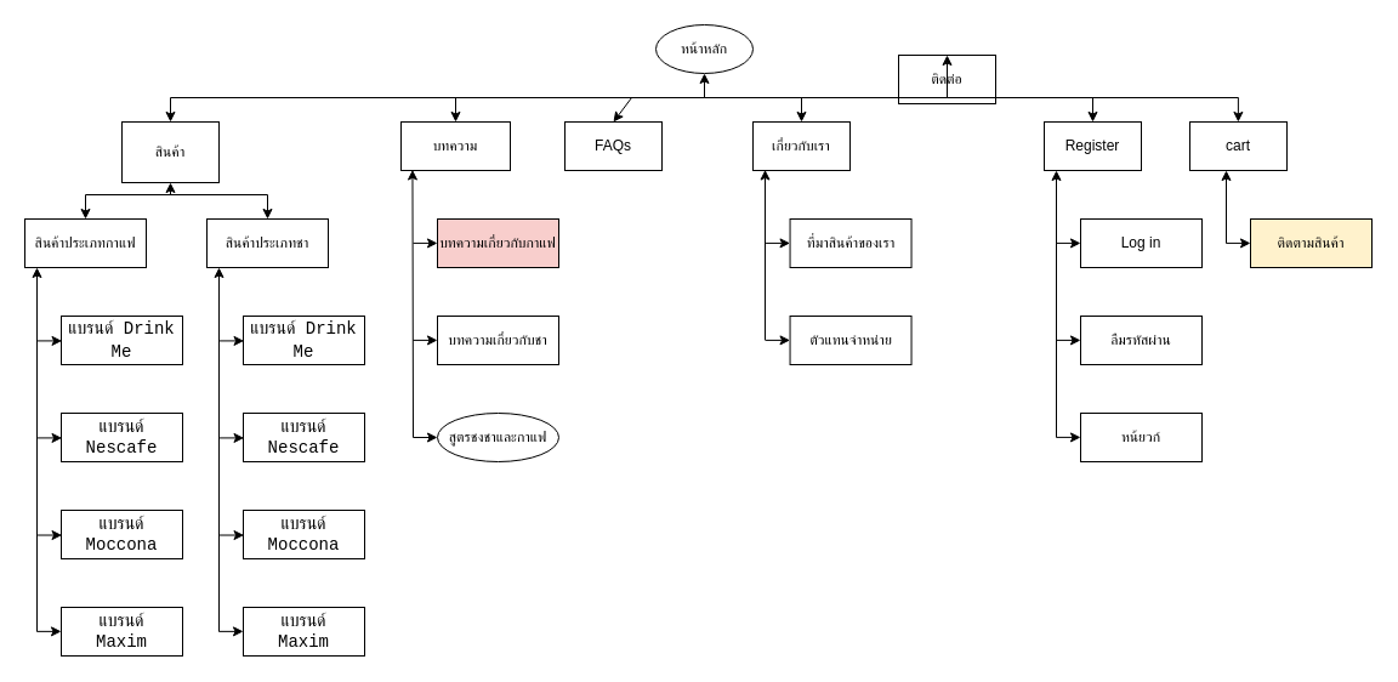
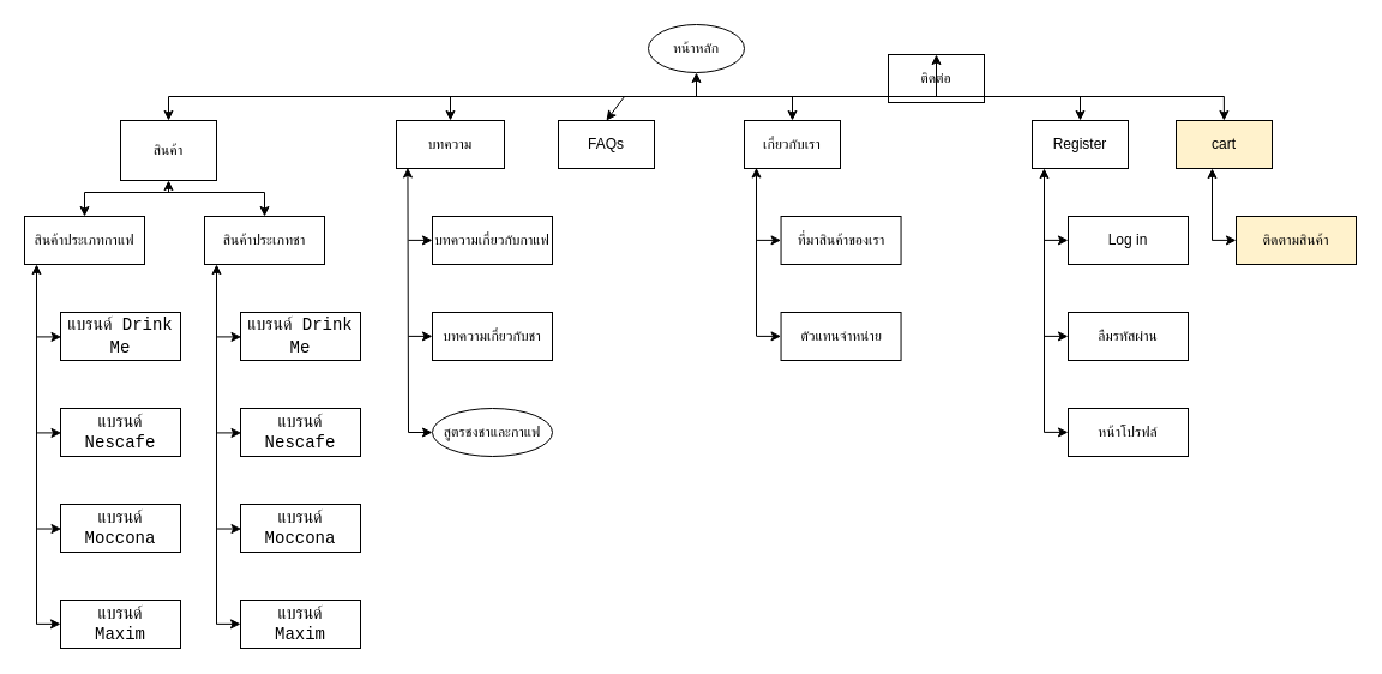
  <mxCell id="0" />
  <mxCell id="1" parent="0" />
  <mxCell id="2" value="หน้าหลัก" style="ellipse;whiteSpace=wrap;html=1;" vertex="1" parent="1"><mxGeometry x="540" y="20" width="80" height="40" as="geometry" /></mxCell>
  <mxCell id="3" value="สินค้า" style="rounded=0;whiteSpace=wrap;html=1;" vertex="1" parent="1"><mxGeometry x="100" y="100" width="80" height="50" as="geometry" /></mxCell>
  <mxCell id="4" value="บทความ" style="rounded=0;whiteSpace=wrap;html=1;" vertex="1" parent="1"><mxGeometry x="330" y="100" width="90" height="40" as="geometry" /></mxCell>
  <mxCell id="5" value="FAQs" style="rounded=0;whiteSpace=wrap;html=1;" vertex="1" parent="1"><mxGeometry x="465" y="100" width="80" height="40" as="geometry" /></mxCell>
  <mxCell id="6" value="เกี่ยวกับเรา" style="rounded=0;whiteSpace=wrap;html=1;" vertex="1" parent="1"><mxGeometry x="620" y="100" width="80" height="40" as="geometry" /></mxCell>
  <mxCell id="7" value="ติดต่อ" style="rounded=0;whiteSpace=wrap;html=1;" vertex="1" parent="1"><mxGeometry x="740" y="45" width="80" height="40" as="geometry" /></mxCell>
  <mxCell id="8" value="Register" style="rounded=0;whiteSpace=wrap;html=1;" vertex="1" parent="1"><mxGeometry x="860" y="100" width="80" height="40" as="geometry" /></mxCell>
  <mxCell id="9" value="" style="endArrow=none;html=1;rounded=0;" edge="1" parent="1"><mxGeometry width="50" height="50" relative="1" as="geometry"><mxPoint x="140" y="80" as="sourcePoint" /><mxPoint x="1020" y="80" as="targetPoint" /></mxGeometry></mxCell>
  <mxCell id="10" value="" style="endArrow=classic;html=1;rounded=0;entryX=0.5;entryY=1;entryDx=0;entryDy=0;" edge="1" parent="1" target="2"><mxGeometry width="50" height="50" relative="1" as="geometry"><mxPoint x="580" y="80" as="sourcePoint" /><mxPoint x="600" y="260" as="targetPoint" /></mxGeometry></mxCell>
  <mxCell id="11" value="" style="endArrow=classic;html=1;rounded=0;entryX=0.5;entryY=0;entryDx=0;entryDy=0;" edge="1" parent="1" target="3"><mxGeometry width="50" height="50" relative="1" as="geometry"><mxPoint x="140" y="80" as="sourcePoint" /><mxPoint x="590" y="200" as="targetPoint" /></mxGeometry></mxCell>
  <mxCell id="12" value="" style="endArrow=classic;html=1;rounded=0;entryX=0.5;entryY=0;entryDx=0;entryDy=0;" edge="1" parent="1" target="4"><mxGeometry width="50" height="50" relative="1" as="geometry"><mxPoint x="375" y="80" as="sourcePoint" /><mxPoint x="310" y="110" as="targetPoint" /></mxGeometry></mxCell>
  <mxCell id="13" value="" style="endArrow=classic;html=1;rounded=0;entryX=0.5;entryY=0;entryDx=0;entryDy=0;" edge="1" parent="1" target="5"><mxGeometry width="50" height="50" relative="1" as="geometry"><mxPoint x="520" y="80" as="sourcePoint" /><mxPoint x="450" y="110" as="targetPoint" /></mxGeometry></mxCell>
  <mxCell id="14" value="" style="endArrow=classic;html=1;rounded=0;" edge="1" parent="1" target="6"><mxGeometry width="50" height="50" relative="1" as="geometry"><mxPoint x="660" y="80" as="sourcePoint" /><mxPoint x="590" y="110" as="targetPoint" /></mxGeometry></mxCell>
  <mxCell id="15" value="" style="endArrow=classic;html=1;rounded=0;entryX=0.5;entryY=0;entryDx=0;entryDy=0;" edge="1" parent="1" target="7"><mxGeometry width="50" height="50" relative="1" as="geometry"><mxPoint x="780" y="80" as="sourcePoint" /><mxPoint x="710" y="110" as="targetPoint" /></mxGeometry></mxCell>
  <mxCell id="16" value="" style="endArrow=classic;html=1;rounded=0;entryX=0.5;entryY=0;entryDx=0;entryDy=0;" edge="1" parent="1" target="8"><mxGeometry width="50" height="50" relative="1" as="geometry"><mxPoint x="900" y="80" as="sourcePoint" /><mxPoint x="830" y="110" as="targetPoint" /></mxGeometry></mxCell>
  <mxCell id="17" value="สินค้าประเภทกาแฟ" style="rounded=0;whiteSpace=wrap;html=1;" vertex="1" parent="1"><mxGeometry x="20" y="180" width="100" height="40" as="geometry" /></mxCell>
  <mxCell id="18" value="สินค้าประเภทชา" style="rounded=0;whiteSpace=wrap;html=1;" vertex="1" parent="1"><mxGeometry x="170" y="180" width="100" height="40" as="geometry" /></mxCell>
- <mxCell id="19" value="บทความเกี่ยวกับกาแฟ" style="rounded=0;whiteSpace=wrap;html=1;fillColor=#f8cecc;" vertex="1" parent="1"><mxGeometry x="360" y="180" width="100" height="40" as="geometry" /></mxCell>
+ <mxCell id="19" value="บทความเกี่ยวกับกาแฟ" style="rounded=0;whiteSpace=wrap;html=1;" vertex="1" parent="1"><mxGeometry x="360" y="180" width="100" height="40" as="geometry" /></mxCell>
  <mxCell id="20" value="บทความเกี่ยวกับชา" style="rounded=0;whiteSpace=wrap;html=1;" vertex="1" parent="1"><mxGeometry x="360" y="260" width="100" height="40" as="geometry" /></mxCell>
  <mxCell id="21" value="สูตรชงชาและกาแฟ" style="ellipse;whiteSpace=wrap;html=1;" vertex="1" parent="1"><mxGeometry x="360" y="340" width="100" height="40" as="geometry" /></mxCell>
  <mxCell id="22" value="" style="endArrow=classic;html=1;rounded=0;entryX=0.105;entryY=0.987;entryDx=0;entryDy=0;entryPerimeter=0;" edge="1" parent="1" target="4"><mxGeometry width="50" height="50" relative="1" as="geometry"><mxPoint x="340" y="360" as="sourcePoint" /><mxPoint x="380" y="200" as="targetPoint" /></mxGeometry></mxCell>
  <mxCell id="23" value="" style="endArrow=classic;html=1;rounded=0;entryX=0;entryY=0.5;entryDx=0;entryDy=0;" edge="1" parent="1" target="21"><mxGeometry width="50" height="50" relative="1" as="geometry"><mxPoint x="340" y="360" as="sourcePoint" /><mxPoint x="450" y="270" as="targetPoint" /></mxGeometry></mxCell>
  <mxCell id="24" value="" style="endArrow=classic;html=1;rounded=0;entryX=0;entryY=0.5;entryDx=0;entryDy=0;" edge="1" parent="1"><mxGeometry width="50" height="50" relative="1" as="geometry"><mxPoint x="340" y="279.9" as="sourcePoint" /><mxPoint x="360" y="279.9" as="targetPoint" /></mxGeometry></mxCell>
  <mxCell id="25" value="" style="endArrow=classic;html=1;rounded=0;entryX=0;entryY=0.5;entryDx=0;entryDy=0;" edge="1" parent="1"><mxGeometry width="50" height="50" relative="1" as="geometry"><mxPoint x="340" y="199.9" as="sourcePoint" /><mxPoint x="360" y="199.9" as="targetPoint" /></mxGeometry></mxCell>
  <mxCell id="26" value="" style="endArrow=none;html=1;rounded=0;" edge="1" parent="1"><mxGeometry width="50" height="50" relative="1" as="geometry"><mxPoint x="70" y="160" as="sourcePoint" /><mxPoint y="160" as="targetPoint" x="220" /></mxGeometry></mxCell>
  <mxCell id="27" value="" style="endArrow=classic;html=1;rounded=0;entryX=0.5;entryY=0;entryDx=0;entryDy=0;" edge="1" parent="1" target="17"><mxGeometry width="50" height="50" relative="1" as="geometry"><mxPoint x="70" y="160" as="sourcePoint" /><mxPoint x="170" y="170" as="targetPoint" /></mxGeometry></mxCell>
  <mxCell id="28" value="" style="endArrow=classic;html=1;rounded=0;entryX=0.5;entryY=0;entryDx=0;entryDy=0;" edge="1" parent="1" target="18"><mxGeometry width="50" height="50" relative="1" as="geometry"><mxPoint y="160" as="sourcePoint" x="220" /><mxPoint x="170" y="170" as="targetPoint" /></mxGeometry></mxCell>
  <mxCell id="29" value="" style="endArrow=classic;html=1;rounded=0;entryX=0.5;entryY=1;entryDx=0;entryDy=0;" edge="1" parent="1" target="3"><mxGeometry width="50" height="50" relative="1" as="geometry"><mxPoint x="140" y="160" as="sourcePoint" /><mxPoint x="170" y="170" as="targetPoint" /></mxGeometry></mxCell>
  <mxCell id="30" value="&lt;div style=&quot;font-family: Consolas, &amp;quot;Courier New&amp;quot;, monospace; font-size: 14px; line-height: 19px;&quot;&gt;&lt;span style=&quot;background-color: rgb(255, 255, 255);&quot;&gt;แบรนด์ Drink Me&lt;/span&gt;&lt;/div&gt;" style="rounded=0;whiteSpace=wrap;html=1;" vertex="1" parent="1"><mxGeometry x="50" y="260" width="100" height="40" as="geometry" /></mxCell>
  <mxCell id="31" value="&lt;span style=&quot;font-family: Consolas, &amp;quot;Courier New&amp;quot;, monospace; font-size: 14px; background-color: rgb(255, 255, 255);&quot;&gt;แบรนด์ Nescafe&lt;/span&gt;" style="rounded=0;whiteSpace=wrap;html=1;" vertex="1" parent="1"><mxGeometry x="50" y="340" width="100" height="40" as="geometry" /></mxCell>
  <mxCell id="32" value="&lt;span style=&quot;font-family: Consolas, &amp;quot;Courier New&amp;quot;, monospace; font-size: 14px; background-color: rgb(255, 255, 255);&quot;&gt;แบรนด์&lt;br&gt;Maxim&lt;br&gt;&lt;/span&gt;" style="rounded=0;whiteSpace=wrap;html=1;" vertex="1" parent="1"><mxGeometry x="50" y="500" width="100" height="40" as="geometry" /></mxCell>
  <mxCell id="33" value="" style="endArrow=classic;html=1;rounded=0;entryX=0.105;entryY=0.987;entryDx=0;entryDy=0;entryPerimeter=0;" edge="1" parent="1"><mxGeometry width="50" height="50" relative="1" as="geometry"><mxPoint x="30" y="520" as="sourcePoint" /><mxPoint x="30" y="220" as="targetPoint" /></mxGeometry></mxCell>
  <mxCell id="34" value="" style="endArrow=classic;html=1;rounded=0;entryX=0;entryY=0.5;entryDx=0;entryDy=0;" edge="1" parent="1"><mxGeometry width="50" height="50" relative="1" as="geometry"><mxPoint x="30.55" y="440.52" as="sourcePoint" /><mxPoint x="50.55" y="440.52" as="targetPoint" /></mxGeometry></mxCell>
  <mxCell id="35" value="" style="endArrow=classic;html=1;rounded=0;entryX=0;entryY=0.5;entryDx=0;entryDy=0;" edge="1" parent="1"><mxGeometry width="50" height="50" relative="1" as="geometry"><mxPoint x="30.55" y="360.42" as="sourcePoint" /><mxPoint x="50.55" y="360.42" as="targetPoint" /></mxGeometry></mxCell>
  <mxCell id="36" value="" style="endArrow=classic;html=1;rounded=0;entryX=0;entryY=0.5;entryDx=0;entryDy=0;" edge="1" parent="1"><mxGeometry width="50" height="50" relative="1" as="geometry"><mxPoint x="30.55" y="280.42" as="sourcePoint" /><mxPoint x="50.55" y="280.42" as="targetPoint" /></mxGeometry></mxCell>
  <mxCell id="37" value="" style="endArrow=classic;html=1;rounded=0;entryX=0;entryY=0.5;entryDx=0;entryDy=0;" edge="1" parent="1"><mxGeometry width="50" height="50" relative="1" as="geometry"><mxPoint x="30" y="519.86" as="sourcePoint" /><mxPoint x="50" y="519.86" as="targetPoint" /></mxGeometry></mxCell>
  <mxCell id="38" value="&lt;span style=&quot;font-family: Consolas, &amp;quot;Courier New&amp;quot;, monospace; font-size: 14px; background-color: rgb(255, 255, 255);&quot;&gt;แบรนด์ Moccona&lt;/span&gt;" style="rounded=0;whiteSpace=wrap;html=1;" vertex="1" parent="1"><mxGeometry x="50" y="420" width="100" height="40" as="geometry" /></mxCell>
  <mxCell id="39" value="&lt;div style=&quot;font-family: Consolas, &amp;quot;Courier New&amp;quot;, monospace; font-size: 14px; line-height: 19px;&quot;&gt;&lt;span style=&quot;background-color: rgb(255, 255, 255);&quot;&gt;แบรนด์ Drink Me&lt;/span&gt;&lt;/div&gt;" style="rounded=0;whiteSpace=wrap;html=1;" vertex="1" parent="1"><mxGeometry x="200" y="260" width="100" height="40" as="geometry" /></mxCell>
  <mxCell id="40" value="&lt;span style=&quot;font-family: Consolas, &amp;quot;Courier New&amp;quot;, monospace; font-size: 14px; background-color: rgb(255, 255, 255);&quot;&gt;แบรนด์ Nescafe&lt;/span&gt;" style="rounded=0;whiteSpace=wrap;html=1;" vertex="1" parent="1"><mxGeometry x="200" y="340" width="100" height="40" as="geometry" /></mxCell>
  <mxCell id="41" value="&lt;span style=&quot;font-family: Consolas, &amp;quot;Courier New&amp;quot;, monospace; font-size: 14px; background-color: rgb(255, 255, 255);&quot;&gt;แบรนด์&lt;br&gt;Maxim&lt;br&gt;&lt;/span&gt;" style="rounded=0;whiteSpace=wrap;html=1;" vertex="1" parent="1"><mxGeometry x="200" y="500" width="100" height="40" as="geometry" /></mxCell>
  <mxCell id="42" value="" style="endArrow=classic;html=1;rounded=0;entryX=0.105;entryY=0.987;entryDx=0;entryDy=0;entryPerimeter=0;" edge="1" parent="1"><mxGeometry width="50" height="50" relative="1" as="geometry"><mxPoint x="180" y="520" as="sourcePoint" /><mxPoint x="180" y="220" as="targetPoint" /></mxGeometry></mxCell>
  <mxCell id="43" value="" style="endArrow=classic;html=1;rounded=0;entryX=0;entryY=0.5;entryDx=0;entryDy=0;" edge="1" parent="1"><mxGeometry width="50" height="50" relative="1" as="geometry"><mxPoint x="180.55" y="440.52" as="sourcePoint" /><mxPoint x="200.55" y="440.52" as="targetPoint" /></mxGeometry></mxCell>
  <mxCell id="44" value="" style="endArrow=classic;html=1;rounded=0;entryX=0;entryY=0.5;entryDx=0;entryDy=0;" edge="1" parent="1"><mxGeometry width="50" height="50" relative="1" as="geometry"><mxPoint x="180.55" y="360.42" as="sourcePoint" /><mxPoint x="200.55" y="360.42" as="targetPoint" /></mxGeometry></mxCell>
  <mxCell id="45" value="" style="endArrow=classic;html=1;rounded=0;entryX=0;entryY=0.5;entryDx=0;entryDy=0;" edge="1" parent="1"><mxGeometry width="50" height="50" relative="1" as="geometry"><mxPoint x="180.55" y="280.42" as="sourcePoint" /><mxPoint x="200.55" y="280.42" as="targetPoint" /></mxGeometry></mxCell>
  <mxCell id="46" value="" style="endArrow=classic;html=1;rounded=0;entryX=0;entryY=0.5;entryDx=0;entryDy=0;" edge="1" parent="1"><mxGeometry width="50" height="50" relative="1" as="geometry"><mxPoint x="180" y="519.86" as="sourcePoint" /><mxPoint x="200" y="519.86" as="targetPoint" /></mxGeometry></mxCell>
  <mxCell id="47" value="&lt;span style=&quot;font-family: Consolas, &amp;quot;Courier New&amp;quot;, monospace; font-size: 14px; background-color: rgb(255, 255, 255);&quot;&gt;แบรนด์ Moccona&lt;/span&gt;" style="rounded=0;whiteSpace=wrap;html=1;" vertex="1" parent="1"><mxGeometry x="200" y="420" width="100" height="40" as="geometry" /></mxCell>
  <mxCell id="48" value="ที่มาสินค้าของเรา" style="rounded=0;whiteSpace=wrap;html=1;" vertex="1" parent="1"><mxGeometry x="650.55" y="180" width="100" height="40" as="geometry" /></mxCell>
  <mxCell id="49" value="ตัวแทนจำหน่าย" style="rounded=0;whiteSpace=wrap;html=1;" vertex="1" parent="1"><mxGeometry x="650.55" y="260" width="100" height="40" as="geometry" /></mxCell>
  <mxCell id="50" value="" style="endArrow=classic;html=1;rounded=0;entryX=0.105;entryY=0.987;entryDx=0;entryDy=0;entryPerimeter=0;" edge="1" parent="1"><mxGeometry width="50" height="50" relative="1" as="geometry"><mxPoint x="630" y="280" as="sourcePoint" /><mxPoint x="630" y="139.48" as="targetPoint" /></mxGeometry></mxCell>
  <mxCell id="51" value="" style="endArrow=classic;html=1;rounded=0;entryX=0;entryY=0.5;entryDx=0;entryDy=0;" edge="1" parent="1"><mxGeometry width="50" height="50" relative="1" as="geometry"><mxPoint x="630.55" y="279.9" as="sourcePoint" /><mxPoint x="650.55" y="279.9" as="targetPoint" /></mxGeometry></mxCell>
  <mxCell id="52" value="" style="endArrow=classic;html=1;rounded=0;entryX=0;entryY=0.5;entryDx=0;entryDy=0;" edge="1" parent="1"><mxGeometry width="50" height="50" relative="1" as="geometry"><mxPoint x="630.55" y="199.9" as="sourcePoint" /><mxPoint x="650.55" y="199.9" as="targetPoint" /></mxGeometry></mxCell>
- <mxCell id="53" value="cart" style="rounded=0;whiteSpace=wrap;html=1;" vertex="1" parent="1"><mxGeometry x="980" y="100" width="80" height="40" as="geometry" /></mxCell>
+ <mxCell id="53" value="cart" style="rounded=0;whiteSpace=wrap;html=1;fillColor=#fff2cc;" vertex="1" parent="1"><mxGeometry x="980" y="100" width="80" height="40" as="geometry" /></mxCell>
  <mxCell id="54" value="" style="endArrow=classic;html=1;rounded=0;entryX=0.5;entryY=0;entryDx=0;entryDy=0;" edge="1" parent="1"><mxGeometry width="50" height="50" relative="1" as="geometry"><mxPoint x="1019.89" y="80" as="sourcePoint" /><mxPoint x="1019.89" y="100" as="targetPoint" /></mxGeometry></mxCell>
  <mxCell id="55" value="Log in" style="rounded=0;whiteSpace=wrap;html=1;" vertex="1" parent="1"><mxGeometry x="890" y="180" width="100" height="40" as="geometry" /></mxCell>
  <mxCell id="56" value="" style="endArrow=classic;html=1;rounded=0;entryX=0;entryY=0.5;entryDx=0;entryDy=0;" edge="1" parent="1"><mxGeometry width="50" height="50" relative="1" as="geometry"><mxPoint x="870" y="199.9" as="sourcePoint" /><mxPoint x="890" y="199.9" as="targetPoint" /></mxGeometry></mxCell>
  <mxCell id="57" value="" style="endArrow=classic;html=1;rounded=0;entryX=0.105;entryY=0.987;entryDx=0;entryDy=0;entryPerimeter=0;" edge="1" parent="1"><mxGeometry width="50" height="50" relative="1" as="geometry"><mxPoint x="870" y="360" as="sourcePoint" /><mxPoint x="870" y="140" as="targetPoint" /></mxGeometry></mxCell>
  <mxCell id="58" value="ติดตามสินค้า" style="rounded=0;whiteSpace=wrap;html=1;fillColor=#fff2cc;" vertex="1" parent="1"><mxGeometry x="1030" y="180" width="100" height="40" as="geometry" /></mxCell>
  <mxCell id="59" value="" style="endArrow=classic;html=1;rounded=0;entryX=0;entryY=0.5;entryDx=0;entryDy=0;" edge="1" parent="1"><mxGeometry width="50" height="50" relative="1" as="geometry"><mxPoint x="1010" y="199.9" as="sourcePoint" /><mxPoint x="1030" y="199.9" as="targetPoint" /></mxGeometry></mxCell>
  <mxCell id="60" value="" style="endArrow=classic;html=1;rounded=0;entryX=0.105;entryY=0.987;entryDx=0;entryDy=0;entryPerimeter=0;" edge="1" parent="1"><mxGeometry width="50" height="50" relative="1" as="geometry"><mxPoint x="1010" y="200" as="sourcePoint" /><mxPoint x="1010" y="140" as="targetPoint" /></mxGeometry></mxCell>
  <mxCell id="61" value="ลืมรหัสผ่าน" style="rounded=0;whiteSpace=wrap;html=1;" vertex="1" parent="1"><mxGeometry x="890" y="260" width="100" height="40" as="geometry" /></mxCell>
- <mxCell id="62" value="หน้ยวก์" style="rounded=0;whiteSpace=wrap;html=1;" vertex="1" parent="1"><mxGeometry x="890" y="340" width="100" height="40" as="geometry" /></mxCell>
+ <mxCell id="62" value="หน้าโปรฟล์" style="rounded=0;whiteSpace=wrap;html=1;" vertex="1" parent="1"><mxGeometry x="890" y="340" width="100" height="40" as="geometry" /></mxCell>
  <mxCell id="63" value="" style="endArrow=classic;html=1;rounded=0;entryX=0;entryY=0.5;entryDx=0;entryDy=0;" edge="1" parent="1"><mxGeometry width="50" height="50" relative="1" as="geometry"><mxPoint x="870" y="359.9" as="sourcePoint" /><mxPoint x="890" y="359.9" as="targetPoint" /></mxGeometry></mxCell>
  <mxCell id="64" value="" style="endArrow=classic;html=1;rounded=0;entryX=0;entryY=0.5;entryDx=0;entryDy=0;" edge="1" parent="1"><mxGeometry width="50" height="50" relative="1" as="geometry"><mxPoint x="870" y="279.9" as="sourcePoint" /><mxPoint x="890" y="279.9" as="targetPoint" /></mxGeometry></mxCell>
